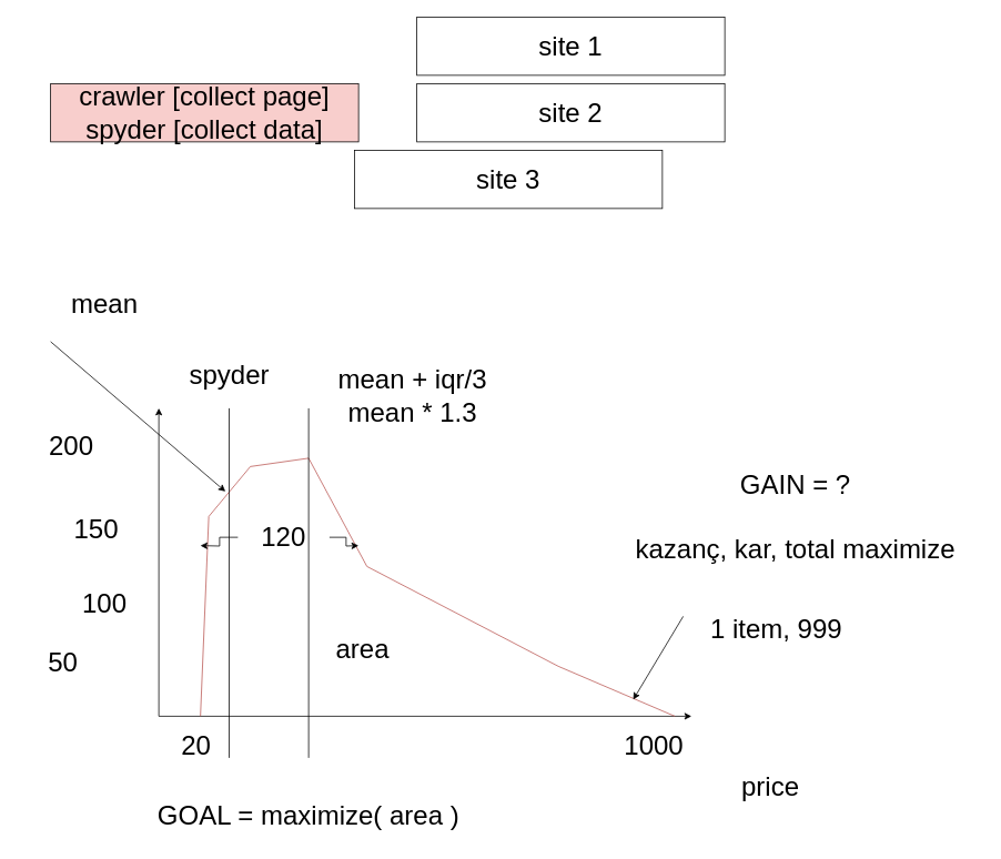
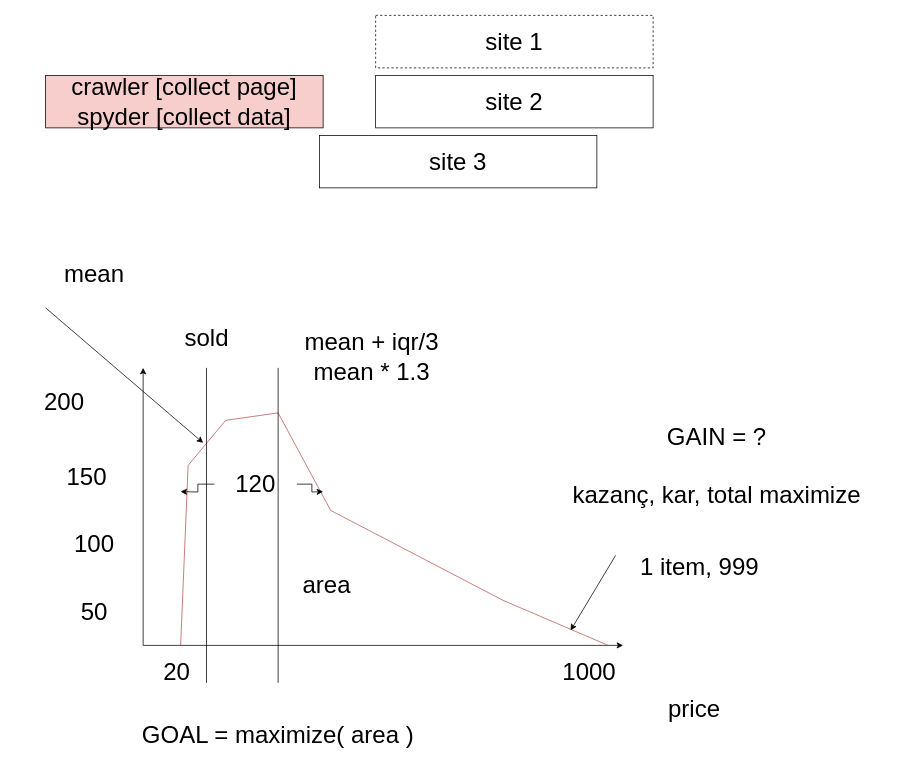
  <mxCell id="0" />
  <mxCell id="1" parent="0" />
- <mxCell id="2" value="site 1" style="rounded=0;whiteSpace=wrap;html=1;fontSize=32;" vertex="1" parent="1"><mxGeometry x="500" y="20" width="370" height="70" as="geometry" /></mxCell>
+ <mxCell id="2" value="site 1" style="rounded=0;whiteSpace=wrap;html=1;fontSize=32;dashed=1;" vertex="1" parent="1"><mxGeometry x="500" y="20" width="370" height="70" as="geometry" /></mxCell>
  <mxCell id="3" value="site 2" style="rounded=0;whiteSpace=wrap;html=1;fontSize=32;" vertex="1" parent="1"><mxGeometry x="500" y="100" width="370" height="70" as="geometry" /></mxCell>
  <mxCell id="4" value="site 3" style="rounded=0;whiteSpace=wrap;html=1;fontSize=32;" vertex="1" parent="1"><mxGeometry x="425" y="180" width="370" height="70" as="geometry" /></mxCell>
  <mxCell id="5" value="crawler [collect page]&lt;br&gt;spyder [collect data]" style="rounded=0;whiteSpace=wrap;html=1;fontSize=32;fillColor=#f8cecc;" vertex="1" parent="1"><mxGeometry x="60" y="100" width="370" height="70" as="geometry" /></mxCell>
  <mxCell id="6" value="" style="endArrow=classic;html=1;rounded=0;" edge="1" parent="1"><mxGeometry width="50" height="50" relative="1" as="geometry"><mxPoint x="190" y="860" as="sourcePoint" /><mxPoint x="830" y="860" as="targetPoint" /></mxGeometry></mxCell>
  <mxCell id="7" value="price" style="text;html=1;strokeColor=none;fillColor=none;align=center;verticalAlign=middle;whiteSpace=wrap;rounded=0;fontSize=32;" vertex="1" parent="1"><mxGeometry x="820" y="920" width="210" height="50" as="geometry" /></mxCell>
  <mxCell id="8" value="" style="endArrow=classic;html=1;rounded=0;" edge="1" parent="1"><mxGeometry width="50" height="50" relative="1" as="geometry"><mxPoint x="190" y="860" as="sourcePoint" /><mxPoint x="190" y="490" as="targetPoint" /></mxGeometry></mxCell>
- <mxCell id="9" value="spyder" style="text;html=1;strokeColor=none;fillColor=none;align=center;verticalAlign=middle;whiteSpace=wrap;rounded=0;fontSize=32;" vertex="1" parent="1"><mxGeometry x="170" y="425" width="210" height="50" as="geometry" /></mxCell>
+ <mxCell id="9" value="sold" style="text;html=1;strokeColor=none;fillColor=none;align=center;verticalAlign=middle;whiteSpace=wrap;rounded=0;fontSize=32;" vertex="1" parent="1"><mxGeometry x="170" y="425" width="210" height="50" as="geometry" /></mxCell>
  <mxCell id="10" value="" style="endArrow=none;html=1;rounded=0;fillColor=#f8cecc;strokeColor=#b85450;" edge="1" parent="1"><mxGeometry width="50" height="50" relative="1" as="geometry"><mxPoint x="240" y="860" as="sourcePoint" /><mxPoint x="810" y="860" as="targetPoint" /><Array as="points"><mxPoint x="250" y="620" /><mxPoint x="300" y="560" /><mxPoint x="370" y="550" /><mxPoint x="440" y="680" /><mxPoint x="670" y="800" /></Array></mxGeometry></mxCell>
  <mxCell id="11" value="1000" style="text;html=1;strokeColor=none;fillColor=none;align=center;verticalAlign=middle;whiteSpace=wrap;rounded=0;fontSize=32;" vertex="1" parent="1"><mxGeometry x="730" y="870" width="110" height="50" as="geometry" /></mxCell>
  <mxCell id="12" value="20" style="text;html=1;strokeColor=none;fillColor=none;align=center;verticalAlign=middle;whiteSpace=wrap;rounded=0;fontSize=32;" vertex="1" parent="1"><mxGeometry x="180" y="870" width="110" height="50" as="geometry" /></mxCell>
  <mxCell id="13" style="edgeStyle=orthogonalEdgeStyle;rounded=0;orthogonalLoop=1;jettySize=auto;html=1;" edge="1" parent="1" source="15"><mxGeometry relative="1" as="geometry"><mxPoint x="240" y="655" as="targetPoint" /></mxGeometry></mxCell>
  <mxCell id="14" style="edgeStyle=orthogonalEdgeStyle;rounded=0;orthogonalLoop=1;jettySize=auto;html=1;" edge="1" parent="1" source="15"><mxGeometry relative="1" as="geometry"><mxPoint x="430" y="655" as="targetPoint" /></mxGeometry></mxCell>
  <mxCell id="15" value="120" style="text;html=1;strokeColor=none;fillColor=none;align=center;verticalAlign=middle;whiteSpace=wrap;rounded=0;fontSize=32;" vertex="1" parent="1"><mxGeometry x="285" y="620" width="110" height="50" as="geometry" /></mxCell>
  <mxCell id="16" value="GAIN = ?&lt;br&gt;&lt;br&gt;kazanç, kar, total maximize" style="text;html=1;strokeColor=none;fillColor=none;align=center;verticalAlign=middle;whiteSpace=wrap;rounded=0;fontSize=32;" vertex="1" parent="1"><mxGeometry x="730" y="530" width="450" height="180" as="geometry" /></mxCell>
- <mxCell id="17" value="50" style="text;html=1;strokeColor=none;fillColor=none;align=center;verticalAlign=middle;whiteSpace=wrap;rounded=0;fontSize=32;" vertex="1" parent="1"><mxGeometry x="20" y="770" width="110" height="50" as="geometry" /></mxCell>
+ <mxCell id="17" value="50" style="text;html=1;strokeColor=none;fillColor=none;align=center;verticalAlign=middle;whiteSpace=wrap;rounded=0;fontSize=32;" vertex="1" parent="1"><mxGeometry x="70" y="790" width="110" height="50" as="geometry" /></mxCell>
  <mxCell id="18" value="100" style="text;html=1;strokeColor=none;fillColor=none;align=center;verticalAlign=middle;whiteSpace=wrap;rounded=0;fontSize=32;" vertex="1" parent="1"><mxGeometry x="70" y="700" width="110" height="50" as="geometry" /></mxCell>
  <mxCell id="19" value="150" style="text;html=1;strokeColor=none;fillColor=none;align=center;verticalAlign=middle;whiteSpace=wrap;rounded=0;fontSize=32;" vertex="1" parent="1"><mxGeometry x="60" y="610" width="110" height="50" as="geometry" /></mxCell>
  <mxCell id="20" value="200" style="text;html=1;strokeColor=none;fillColor=none;align=center;verticalAlign=middle;whiteSpace=wrap;rounded=0;fontSize=32;" vertex="1" parent="1"><mxGeometry x="30" y="510" width="110" height="50" as="geometry" /></mxCell>
  <mxCell id="21" value="area" style="text;html=1;strokeColor=none;fillColor=none;align=center;verticalAlign=middle;whiteSpace=wrap;rounded=0;fontSize=32;" vertex="1" parent="1"><mxGeometry x="210" y="690" width="450" height="180" as="geometry" /></mxCell>
  <mxCell id="22" value="" style="endArrow=classic;html=1;rounded=0;" edge="1" parent="1"><mxGeometry width="50" height="50" relative="1" as="geometry"><mxPoint x="820" y="740" as="sourcePoint" /><mxPoint x="760" y="840" as="targetPoint" /></mxGeometry></mxCell>
  <mxCell id="23" value="1 item, 999" style="text;html=1;strokeColor=none;fillColor=none;align=center;verticalAlign=middle;whiteSpace=wrap;rounded=0;fontSize=32;" vertex="1" parent="1"><mxGeometry x="827" y="730" width="210" height="50" as="geometry" /></mxCell>
  <mxCell id="24" value="GOAL = maximize( area )" style="text;html=1;strokeColor=none;fillColor=none;align=center;verticalAlign=middle;whiteSpace=wrap;rounded=0;fontSize=32;" vertex="1" parent="1"><mxGeometry x="145" y="950" width="450" height="60" as="geometry" /></mxCell>
  <mxCell id="25" value="" style="endArrow=none;html=1;rounded=0;" edge="1" parent="1"><mxGeometry width="50" height="50" relative="1" as="geometry"><mxPoint x="274.5" y="910" as="sourcePoint" /><mxPoint x="274.5" y="490" as="targetPoint" /></mxGeometry></mxCell>
  <mxCell id="26" value="" style="endArrow=none;html=1;rounded=0;" edge="1" parent="1"><mxGeometry width="50" height="50" relative="1" as="geometry"><mxPoint x="370" y="910" as="sourcePoint" /><mxPoint x="370" y="490" as="targetPoint" /></mxGeometry></mxCell>
  <mxCell id="27" value="" style="endArrow=classic;html=1;rounded=0;" edge="1" parent="1"><mxGeometry width="50" height="50" relative="1" as="geometry"><mxPoint x="60" y="410" as="sourcePoint" /><mxPoint x="270" y="590" as="targetPoint" /></mxGeometry></mxCell>
  <mxCell id="28" value="mean" style="text;html=1;strokeColor=none;fillColor=none;align=center;verticalAlign=middle;whiteSpace=wrap;rounded=0;fontSize=32;" vertex="1" parent="1"><mxGeometry x="20" y="340" width="210" height="50" as="geometry" /></mxCell>
  <mxCell id="29" value="mean + iqr/3&lt;br&gt;mean * 1.3" style="text;html=1;strokeColor=none;fillColor=none;align=center;verticalAlign=middle;whiteSpace=wrap;rounded=0;fontSize=32;" vertex="1" parent="1"><mxGeometry x="390" y="450" width="210" height="50" as="geometry" /></mxCell>
